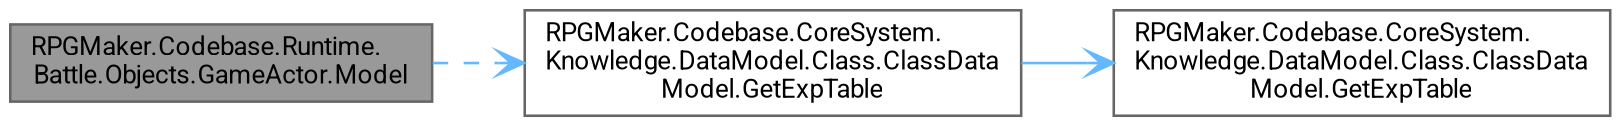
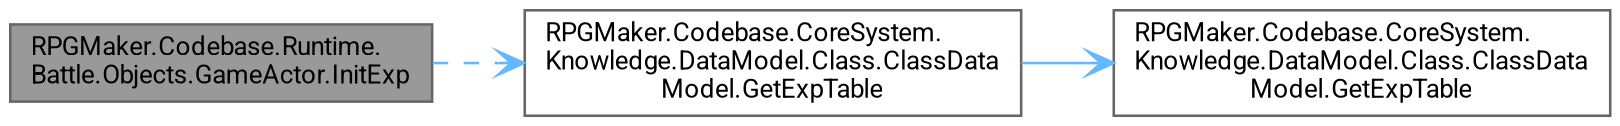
  digraph {
    rankdir=LR
    fontname=Roboto
    node [color=grey40 fillcolor=white fontname=Roboto fontsize=10 shape=box style=filled]
    edge [color=steelblue1 fontname=Roboto fontsize=10 labelfontname=Helvetica labelfontsize=10 arrowhead=vee]
-   n1 [color=gray40 fillcolor=grey60 fontcolor=black height=0.2 label="RPGMaker.Codebase.Runtime.\lBattle.Objects.GameActor.Model" width=0.4]
+   n1 [color=gray40 fillcolor=grey60 fontcolor=black height=0.2 label="RPGMaker.Codebase.Runtime.\lBattle.Objects.GameActor.InitExp" width=0.4]
    n2 [height=0.2 label="RPGMaker.Codebase.CoreSystem.\lKnowledge.DataModel.Class.ClassData\lModel.GetExpTable" width=0.4]
    n3 [height=0.2 label="RPGMaker.Codebase.CoreSystem.\lKnowledge.DataModel.Class.ClassData\lModel.GetExpTable" width=0.4]
    n1 -> n2 [style=dashed]
    n2 -> n3 [style=solid]
  }
